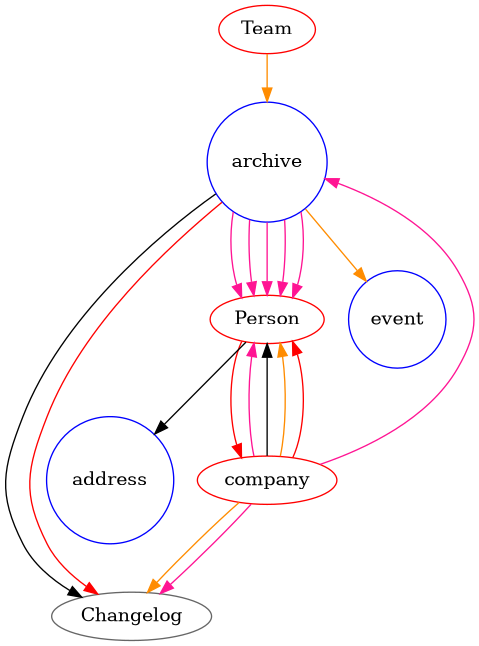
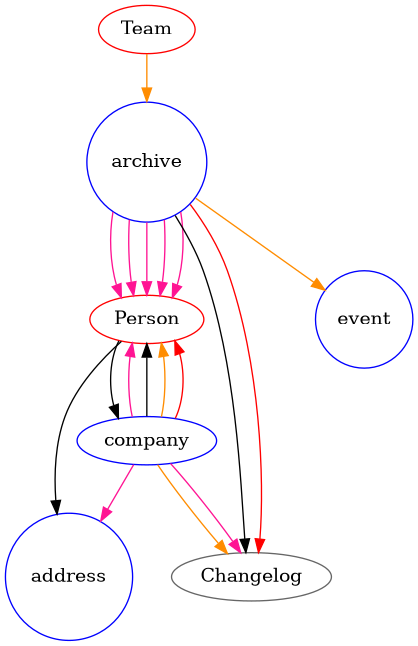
  digraph {
    compound=true
    node [color=blue shape=ellipse]
    edge [color=deeppink]
    n1 [label=archive shape=circle]
    n2 [color=red label=Person]
    Changelog [color=gray40]
    event [shape=circle]
-   n5 [color=red label=company]
+   n5 [label=company]
    address [shape=circle]
    Team [color=red]
    n1 -> n2
    n1 -> n2
    n1 -> n2
    n1 -> n2
    n1 -> n2
    n1 -> Changelog [color=black]
    n1 -> Changelog [color=red]
    n1 -> event [color=darkorange]
-   n2 -> n5 [color=red]
+   n2 -> n5 [color=black]
    n2 -> address [color=black]
-   n5 -> n1
+   n5 -> address
    n5 -> n2
    n5 -> n2 [color=black]
    n5 -> n2 [color=darkorange]
    n5 -> n2 [color=red]
    n5 -> Changelog [color=darkorange]
    n5 -> Changelog
    Team -> n1 [color=darkorange]
  }
